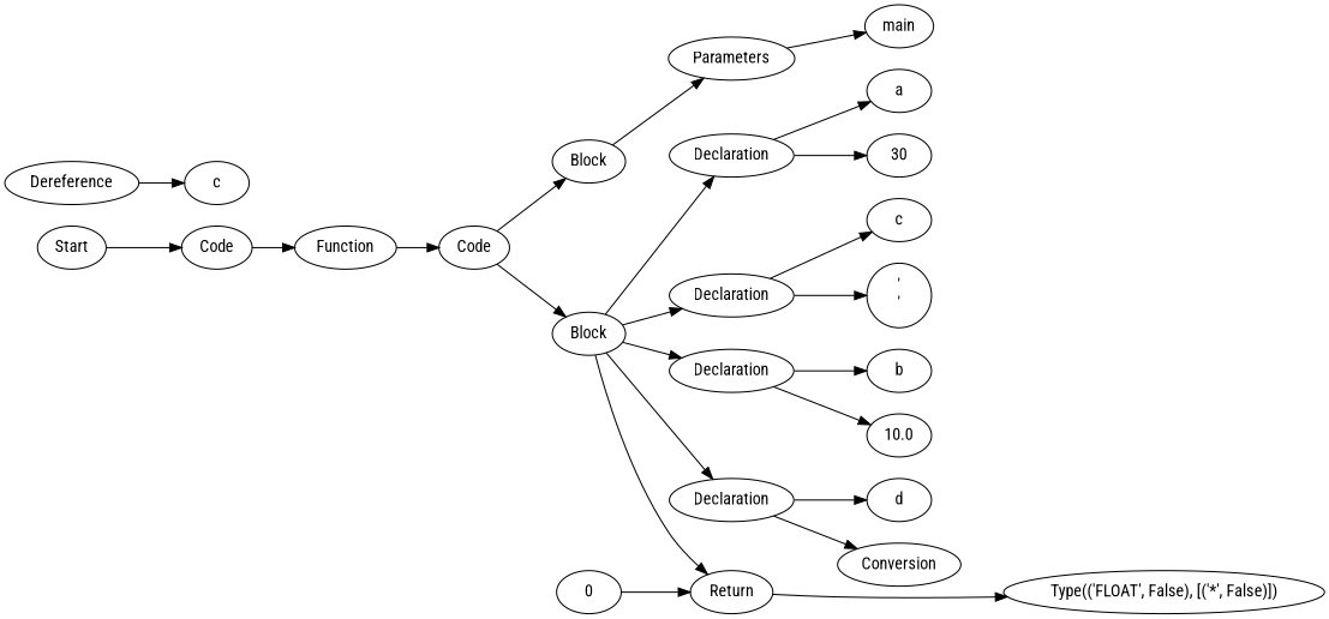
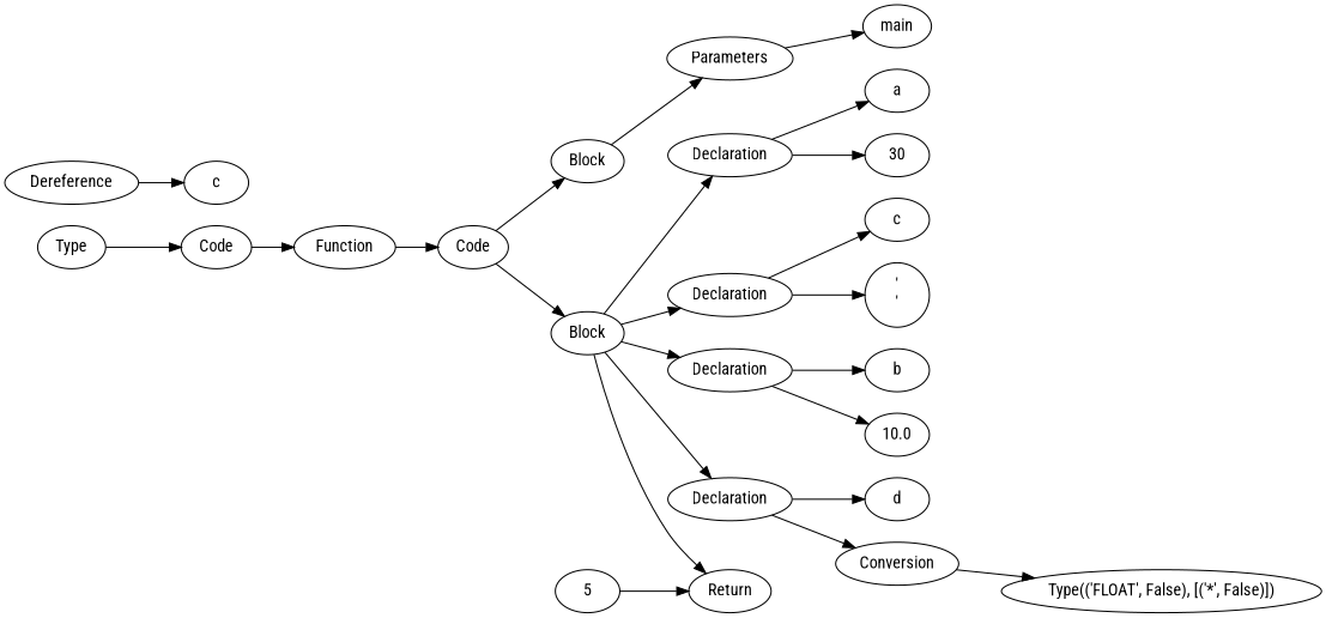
  digraph {
    fontname="Roboto Condensed"
    rankdir=LR
    node [fontname="Roboto Condensed"]
    edge [fontname="Roboto Condensed"]
-   n1 [label=Start]
+   n1 [label=Type]
    n2 [label=Code]
    n3 [label=Function]
    n4 [label=Code]
    n5 [label=main]
    n6 [label=Block]
    n7 [label=Block]
    n8 [label=Parameters]
    n9 [label=Declaration]
    n10 [label=Declaration]
    n11 [label=Declaration]
    n12 [label=Declaration]
    n13 [label=Return]
    n14 [label=a]
    n15 [label=30]
    n16 [label=c]
    n17 [label="'\n'"]
    n18 [label=b]
    n19 [label=10.0]
    n20 [label=d]
    n21 [label=Conversion]
    n22 [label="Type(('FLOAT', False), [('*', False)])"]
-   n23 [label=0]
+   n23 [label=5]
    n24 [label=Dereference]
    n25 [label=c]
    n1 -> n2
    n2 -> n3
    n3 -> n4
    n4 -> n6
    n4 -> n7
    n6 -> n8
    n7 -> n9
    n7 -> n10
    n7 -> n11
    n7 -> n12
    n7 -> n13
    n8 -> n5
    n9 -> n14
    n9 -> n15
    n10 -> n16
    n10 -> n17
    n11 -> n18
    n11 -> n19
    n12 -> n20
    n12 -> n21
-   n13 -> n22
+   n21 -> n22
    n23 -> n13
    n24 -> n25
  }
